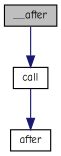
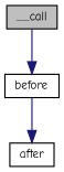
  digraph {
    fontname="Comic Neue"
    rankdir=TB
    node [color=black fillcolor=white fontname="Comic Neue" fontsize=10 shape=record style=filled]
    edge [color=midnightblue fontname="Comic Neue" fontsize=10 labelfontname=Helvetica labelfontsize=10 style=solid]
-   n1 [fillcolor=grey75 fontcolor=black height=0.2 label=__after width=0.4]
-   n2 [height=0.2 label=call width=0.4]
+   n1 [fillcolor=grey75 fontcolor=black height=0.2 label=__call width=0.4]
+   n2 [height=0.2 label=before width=0.4]
    n3 [height=0.2 label=after width=0.4]
    n1 -> n2
    n2 -> n3
  }
